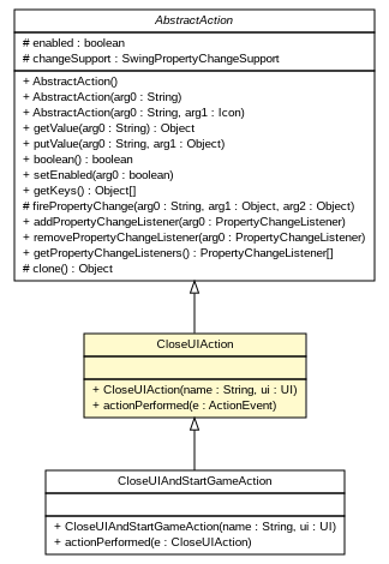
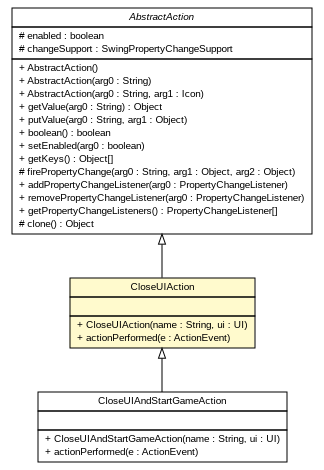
  digraph {
    nodesep=0.25
    ranksep=0.5
    node [fontcolor=black fontname=arial fontsize=10.0 shape=plaintext]
    edge [arrowtail=empty dir=back fontname=arial fontsize=10 headport=p labelfontname=arial labelfontsize=10 tailport=p]
-   n1 [label=<<table title="com.github.tilastokeskus.matertis.ui.action.CloseUIAndStartGameAction" border="0" cellborder="1" cellspacing="0" cellpadding="2" port="p" href="./CloseUIAndStartGameAction.html"> 		<tr><td><table border="0" cellspacing="0" cellpadding="1"> <tr><td align="center" balign="center"> CloseUIAndStartGameAction </td></tr> 		</table></td></tr> 		<tr><td><table border="0" cellspacing="0" cellpadding="1"> <tr><td align="left" balign="left">  </td></tr> 		</table></td></tr> 		<tr><td><table border="0" cellspacing="0" cellpadding="1"> <tr><td align="left" balign="left"> + CloseUIAndStartGameAction(name : String, ui : UI) </td></tr> <tr><td align="left" balign="left"> + actionPerformed(e : CloseUIAction) </td></tr> 		</table></td></tr> 		</table>>]
+   n1 [label=<<table title="com.github.tilastokeskus.matertis.ui.action.CloseUIAndStartGameAction" border="0" cellborder="1" cellspacing="0" cellpadding="2" port="p" href="./CloseUIAndStartGameAction.html"> 		<tr><td><table border="0" cellspacing="0" cellpadding="1"> <tr><td align="center" balign="center"> CloseUIAndStartGameAction </td></tr> 		</table></td></tr> 		<tr><td><table border="0" cellspacing="0" cellpadding="1"> <tr><td align="left" balign="left">  </td></tr> 		</table></td></tr> 		<tr><td><table border="0" cellspacing="0" cellpadding="1"> <tr><td align="left" balign="left"> + CloseUIAndStartGameAction(name : String, ui : UI) </td></tr> <tr><td align="left" balign="left"> + actionPerformed(e : ActionEvent) </td></tr> 		</table></td></tr> 		</table>>]
    n2 [label=<<table title="com.github.tilastokeskus.matertis.ui.action.CloseUIAction" border="0" cellborder="1" cellspacing="0" cellpadding="2" port="p" bgcolor="lemonChiffon" href="./CloseUIAction.html"> 		<tr><td><table border="0" cellspacing="0" cellpadding="1"> <tr><td align="center" balign="center"> CloseUIAction </td></tr> 		</table></td></tr> 		<tr><td><table border="0" cellspacing="0" cellpadding="1"> <tr><td align="left" balign="left">  </td></tr> 		</table></td></tr> 		<tr><td><table border="0" cellspacing="0" cellpadding="1"> <tr><td align="left" balign="left"> + CloseUIAction(name : String, ui : UI) </td></tr> <tr><td align="left" balign="left"> + actionPerformed(e : ActionEvent) </td></tr> 		</table></td></tr> 		</table>>]
    n3 [label=<<table title="javax.swing.AbstractAction" border="0" cellborder="1" cellspacing="0" cellpadding="2" port="p" href="http://java.sun.com/j2se/1.4.2/docs/api/javax/swing/AbstractAction.html"> 		<tr><td><table border="0" cellspacing="0" cellpadding="1"> <tr><td align="center" balign="center"><font face="arial italic"> AbstractAction </font></td></tr> 		</table></td></tr> 		<tr><td><table border="0" cellspacing="0" cellpadding="1"> <tr><td align="left" balign="left"> # enabled : boolean </td></tr> <tr><td align="left" balign="left"> # changeSupport : SwingPropertyChangeSupport </td></tr> 		</table></td></tr> 		<tr><td><table border="0" cellspacing="0" cellpadding="1"> <tr><td align="left" balign="left"> + AbstractAction() </td></tr> <tr><td align="left" balign="left"> + AbstractAction(arg0 : String) </td></tr> <tr><td align="left" balign="left"> + AbstractAction(arg0 : String, arg1 : Icon) </td></tr> <tr><td align="left" balign="left"> + getValue(arg0 : String) : Object </td></tr> <tr><td align="left" balign="left"> + putValue(arg0 : String, arg1 : Object) </td></tr> <tr><td align="left" balign="left"> + boolean() : boolean </td></tr> <tr><td align="left" balign="left"> + setEnabled(arg0 : boolean) </td></tr> <tr><td align="left" balign="left"> + getKeys() : Object[] </td></tr> <tr><td align="left" balign="left"> # firePropertyChange(arg0 : String, arg1 : Object, arg2 : Object) </td></tr> <tr><td align="left" balign="left"> + addPropertyChangeListener(arg0 : PropertyChangeListener) </td></tr> <tr><td align="left" balign="left"> + removePropertyChangeListener(arg0 : PropertyChangeListener) </td></tr> <tr><td align="left" balign="left"> + getPropertyChangeListeners() : PropertyChangeListener[] </td></tr> <tr><td align="left" balign="left"> # clone() : Object </td></tr> 		</table></td></tr> 		</table>>]
    n2 -> n1
    n3 -> n2
  }
